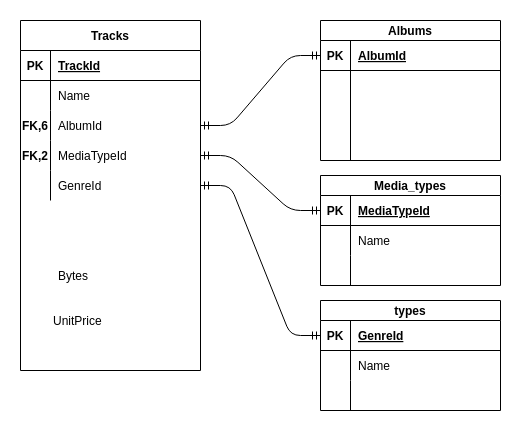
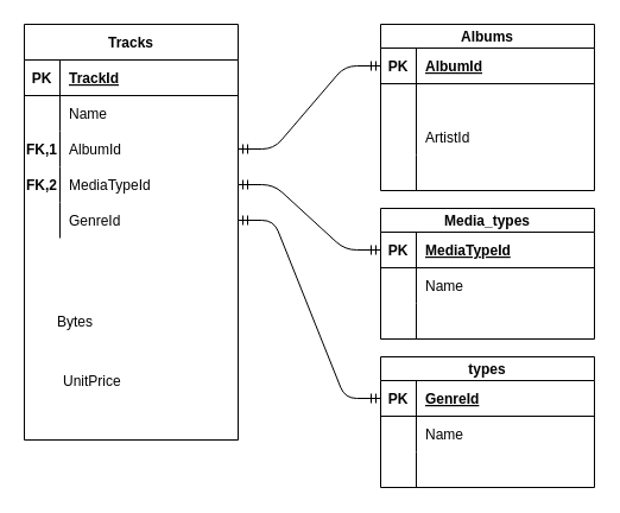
  <mxCell id="0" />
  <mxCell id="1" parent="0" />
  <mxCell id="2" value="Tracks" style="shape=table;startSize=30;container=1;collapsible=1;childLayout=tableLayout;fixedRows=1;rowLines=0;fontStyle=1;align=center;resizeLast=1;" parent="1" vertex="1"><mxGeometry x="20" y="20" width="180" height="350" as="geometry" /></mxCell>
  <mxCell id="3" value="" style="shape=partialRectangle;collapsible=0;dropTarget=0;pointerEvents=0;fillColor=none;top=0;left=0;bottom=1;right=0;points=[[0,0.5],[1,0.5]];portConstraint=eastwest;" parent="2" vertex="1"><mxGeometry y="30" width="180" height="30" as="geometry" /></mxCell>
  <mxCell id="4" value="PK" style="shape=partialRectangle;connectable=0;fillColor=none;top=0;left=0;bottom=0;right=0;fontStyle=1;overflow=hidden;" parent="3" vertex="1"><mxGeometry width="30" height="30" as="geometry"><mxRectangle width="30" height="30" as="alternateBounds" /></mxGeometry></mxCell>
  <mxCell id="5" value="TrackId" style="shape=partialRectangle;connectable=0;fillColor=none;top=0;left=0;bottom=0;right=0;align=left;spacingLeft=6;fontStyle=5;overflow=hidden;" parent="3" vertex="1"><mxGeometry x="30" width="150" height="30" as="geometry"><mxRectangle width="150" height="30" as="alternateBounds" /></mxGeometry></mxCell>
  <mxCell id="6" value="" style="shape=partialRectangle;collapsible=0;dropTarget=0;pointerEvents=0;fillColor=none;top=0;left=0;bottom=0;right=0;points=[[0,0.5],[1,0.5]];portConstraint=eastwest;" parent="2" vertex="1"><mxGeometry y="60" width="180" height="30" as="geometry" /></mxCell>
  <mxCell id="7" value="" style="shape=partialRectangle;connectable=0;fillColor=none;top=0;left=0;bottom=0;right=0;editable=1;overflow=hidden;" parent="6" vertex="1"><mxGeometry width="30" height="30" as="geometry"><mxRectangle width="30" height="30" as="alternateBounds" /></mxGeometry></mxCell>
  <mxCell id="8" value="Name" style="shape=partialRectangle;connectable=0;fillColor=none;top=0;left=0;bottom=0;right=0;align=left;spacingLeft=6;overflow=hidden;" parent="6" vertex="1"><mxGeometry x="30" width="150" height="30" as="geometry"><mxRectangle width="150" height="30" as="alternateBounds" /></mxGeometry></mxCell>
  <mxCell id="9" value="" style="shape=partialRectangle;collapsible=0;dropTarget=0;pointerEvents=0;fillColor=none;top=0;left=0;bottom=0;right=0;points=[[0,0.5],[1,0.5]];portConstraint=eastwest;" parent="2" vertex="1"><mxGeometry y="90" width="180" height="30" as="geometry" /></mxCell>
  <mxCell id="10" value="" style="shape=partialRectangle;connectable=0;fillColor=none;top=0;left=0;bottom=0;right=0;editable=1;overflow=hidden;" parent="9" vertex="1"><mxGeometry width="30" height="30" as="geometry"><mxRectangle width="30" height="30" as="alternateBounds" /></mxGeometry></mxCell>
  <mxCell id="11" value="AlbumId" style="shape=partialRectangle;connectable=0;fillColor=none;top=0;left=0;bottom=0;right=0;align=left;spacingLeft=6;overflow=hidden;" parent="9" vertex="1"><mxGeometry x="30" width="150" height="30" as="geometry"><mxRectangle width="150" height="30" as="alternateBounds" /></mxGeometry></mxCell>
  <mxCell id="12" value="" style="shape=partialRectangle;collapsible=0;dropTarget=0;pointerEvents=0;fillColor=none;top=0;left=0;bottom=0;right=0;points=[[0,0.5],[1,0.5]];portConstraint=eastwest;" parent="2" vertex="1"><mxGeometry y="120" width="180" height="30" as="geometry" /></mxCell>
  <mxCell id="13" value="" style="shape=partialRectangle;connectable=0;fillColor=none;top=0;left=0;bottom=0;right=0;editable=1;overflow=hidden;" parent="12" vertex="1"><mxGeometry width="30" height="30" as="geometry"><mxRectangle width="30" height="30" as="alternateBounds" /></mxGeometry></mxCell>
  <mxCell id="14" value="MediaTypeId" style="shape=partialRectangle;connectable=0;fillColor=none;top=0;left=0;bottom=0;right=0;align=left;spacingLeft=6;overflow=hidden;" parent="12" vertex="1"><mxGeometry x="30" width="150" height="30" as="geometry"><mxRectangle width="150" height="30" as="alternateBounds" /></mxGeometry></mxCell>
  <mxCell id="15" value="" style="shape=partialRectangle;collapsible=0;dropTarget=0;pointerEvents=0;fillColor=none;top=0;left=0;bottom=0;right=0;points=[[0,0.5],[1,0.5]];portConstraint=eastwest;" parent="2" vertex="1"><mxGeometry y="150" width="180" height="30" as="geometry" /></mxCell>
  <mxCell id="16" value="" style="shape=partialRectangle;connectable=0;fillColor=none;top=0;left=0;bottom=0;right=0;editable=1;overflow=hidden;fontStyle=1" parent="15" vertex="1"><mxGeometry width="30" height="30" as="geometry"><mxRectangle width="30" height="30" as="alternateBounds" /></mxGeometry></mxCell>
  <mxCell id="17" value="GenreId" style="shape=partialRectangle;connectable=0;fillColor=none;top=0;left=0;bottom=0;right=0;align=left;spacingLeft=6;overflow=hidden;" parent="15" vertex="1"><mxGeometry x="30" width="150" height="30" as="geometry"><mxRectangle width="150" height="30" as="alternateBounds" /></mxGeometry></mxCell>
  <mxCell id="18" value="" style="shape=partialRectangle;collapsible=0;dropTarget=0;pointerEvents=0;fillColor=none;top=0;left=0;bottom=0;right=0;points=[[0,0.5],[1,0.5]];portConstraint=eastwest;" parent="2" vertex="1"><mxGeometry y="180" width="180" height="30" as="geometry" /></mxCell>
  <mxCell id="19" value="" style="shape=partialRectangle;connectable=0;fillColor=none;top=0;left=0;bottom=0;right=0;editable=1;overflow=hidden;fontStyle=1" parent="18" vertex="1"><mxGeometry width="30" height="30" as="geometry"><mxRectangle width="30" height="30" as="alternateBounds" /></mxGeometry></mxCell>
- <mxCell id="20" value="Bytes" style="shape=partialRectangle;connectable=0;fillColor=none;top=0;left=0;bottom=0;right=0;align=left;spacingLeft=6;overflow=hidden;" parent="1" vertex="1"><mxGeometry x="50" y="260" width="150" height="30" as="geometry"><mxRectangle width="150" height="30" as="alternateBounds" /></mxGeometry></mxCell>
+ <mxCell id="20" value="Bytes" style="shape=partialRectangle;connectable=0;fillColor=none;top=0;left=0;bottom=0;right=0;align=left;spacingLeft=6;overflow=hidden;" parent="1" vertex="1"><mxGeometry x="40" y="255" width="150" height="30" as="geometry"><mxRectangle width="150" height="30" as="alternateBounds" /></mxGeometry></mxCell>
  <mxCell id="21" value="UnitPrice" style="shape=partialRectangle;connectable=0;fillColor=none;top=0;left=0;bottom=0;right=0;align=left;spacingLeft=6;overflow=hidden;" parent="1" vertex="1"><mxGeometry x="45" y="305" width="150" height="30" as="geometry"><mxRectangle width="150" height="30" as="alternateBounds" /></mxGeometry></mxCell>
  <mxCell id="22" value="FK,2" style="shape=partialRectangle;connectable=0;fillColor=none;top=0;left=0;bottom=0;right=0;editable=1;overflow=hidden;fontStyle=1" parent="1" vertex="1"><mxGeometry x="20" y="140" width="30" height="30" as="geometry"><mxRectangle width="30" height="30" as="alternateBounds" /></mxGeometry></mxCell>
- <mxCell id="23" value="FK,6" style="shape=partialRectangle;connectable=0;fillColor=none;top=0;left=0;bottom=0;right=0;editable=1;overflow=hidden;fontStyle=1" parent="1" vertex="1"><mxGeometry x="20" y="110" width="30" height="30" as="geometry"><mxRectangle width="30" height="30" as="alternateBounds" /></mxGeometry></mxCell>
+ <mxCell id="23" value="FK,1" style="shape=partialRectangle;connectable=0;fillColor=none;top=0;left=0;bottom=0;right=0;editable=1;overflow=hidden;fontStyle=1" parent="1" vertex="1"><mxGeometry x="20" y="110" width="30" height="30" as="geometry"><mxRectangle width="30" height="30" as="alternateBounds" /></mxGeometry></mxCell>
  <mxCell id="24" value="Albums" style="shape=table;startSize=20;container=1;collapsible=1;childLayout=tableLayout;fixedRows=1;rowLines=0;fontStyle=1;align=center;resizeLast=1;" parent="1" vertex="1"><mxGeometry x="320" y="20" width="180" height="140" as="geometry" /></mxCell>
  <mxCell id="25" value="" style="shape=partialRectangle;collapsible=0;dropTarget=0;pointerEvents=0;fillColor=none;top=0;left=0;bottom=1;right=0;points=[[0,0.5],[1,0.5]];portConstraint=eastwest;" parent="24" vertex="1"><mxGeometry y="20" width="180" height="30" as="geometry" /></mxCell>
  <mxCell id="26" value="PK" style="shape=partialRectangle;connectable=0;fillColor=none;top=0;left=0;bottom=0;right=0;fontStyle=1;overflow=hidden;" parent="25" vertex="1"><mxGeometry width="30" height="30" as="geometry"><mxRectangle width="30" height="30" as="alternateBounds" /></mxGeometry></mxCell>
  <mxCell id="27" value="AlbumId" style="shape=partialRectangle;connectable=0;fillColor=none;top=0;left=0;bottom=0;right=0;align=left;spacingLeft=6;fontStyle=5;overflow=hidden;" parent="25" vertex="1"><mxGeometry x="30" width="150" height="30" as="geometry"><mxRectangle width="150" height="30" as="alternateBounds" /></mxGeometry></mxCell>
  <mxCell id="28" value="" style="shape=partialRectangle;collapsible=0;dropTarget=0;pointerEvents=0;fillColor=none;top=0;left=0;bottom=0;right=0;points=[[0,0.5],[1,0.5]];portConstraint=eastwest;" parent="24" vertex="1"><mxGeometry y="50" width="180" height="30" as="geometry" /></mxCell>
  <mxCell id="29" value="" style="shape=partialRectangle;connectable=0;fillColor=none;top=0;left=0;bottom=0;right=0;editable=1;overflow=hidden;" parent="28" vertex="1"><mxGeometry width="30" height="30" as="geometry"><mxRectangle width="30" height="30" as="alternateBounds" /></mxGeometry></mxCell>
  <mxCell id="30" value="" style="shape=partialRectangle;collapsible=0;dropTarget=0;pointerEvents=0;fillColor=none;top=0;left=0;bottom=0;right=0;points=[[0,0.5],[1,0.5]];portConstraint=eastwest;" parent="24" vertex="1"><mxGeometry y="80" width="180" height="30" as="geometry" /></mxCell>
  <mxCell id="31" value="" style="shape=partialRectangle;connectable=0;fillColor=none;top=0;left=0;bottom=0;right=0;editable=1;overflow=hidden;" parent="30" vertex="1"><mxGeometry width="30" height="30" as="geometry"><mxRectangle width="30" height="30" as="alternateBounds" /></mxGeometry></mxCell>
+ <mxCell id="32" value="ArtistId" style="shape=partialRectangle;connectable=0;fillColor=none;top=0;left=0;bottom=0;right=0;align=left;spacingLeft=6;overflow=hidden;" parent="30" vertex="1"><mxGeometry x="30" width="150" height="30" as="geometry"><mxRectangle width="150" height="30" as="alternateBounds" /></mxGeometry></mxCell>
  <mxCell id="33" value="" style="shape=partialRectangle;collapsible=0;dropTarget=0;pointerEvents=0;fillColor=none;top=0;left=0;bottom=0;right=0;points=[[0,0.5],[1,0.5]];portConstraint=eastwest;" parent="24" vertex="1"><mxGeometry y="110" width="180" height="30" as="geometry" /></mxCell>
  <mxCell id="34" value="" style="shape=partialRectangle;connectable=0;fillColor=none;top=0;left=0;bottom=0;right=0;editable=1;overflow=hidden;fontStyle=1" parent="33" vertex="1"><mxGeometry width="30" height="30" as="geometry"><mxRectangle width="30" height="30" as="alternateBounds" /></mxGeometry></mxCell>
  <mxCell id="35" value="" style="shape=partialRectangle;connectable=0;fillColor=none;top=0;left=0;bottom=0;right=0;align=left;spacingLeft=6;overflow=hidden;" parent="33" vertex="1"><mxGeometry x="30" width="150" height="30" as="geometry"><mxRectangle width="150" height="30" as="alternateBounds" /></mxGeometry></mxCell>
  <mxCell id="36" value="Media_types" style="shape=table;startSize=20;container=1;collapsible=1;childLayout=tableLayout;fixedRows=1;rowLines=0;fontStyle=1;align=center;resizeLast=1;" parent="1" vertex="1"><mxGeometry x="320" y="175" width="180" height="110" as="geometry" /></mxCell>
  <mxCell id="37" value="" style="shape=partialRectangle;collapsible=0;dropTarget=0;pointerEvents=0;fillColor=none;top=0;left=0;bottom=1;right=0;points=[[0,0.5],[1,0.5]];portConstraint=eastwest;" parent="36" vertex="1"><mxGeometry y="20" width="180" height="30" as="geometry" /></mxCell>
  <mxCell id="38" value="PK" style="shape=partialRectangle;connectable=0;fillColor=none;top=0;left=0;bottom=0;right=0;fontStyle=1;overflow=hidden;" parent="37" vertex="1"><mxGeometry width="30" height="30" as="geometry"><mxRectangle width="30" height="30" as="alternateBounds" /></mxGeometry></mxCell>
  <mxCell id="39" value="MediaTypeId" style="shape=partialRectangle;connectable=0;fillColor=none;top=0;left=0;bottom=0;right=0;align=left;spacingLeft=6;fontStyle=5;overflow=hidden;" parent="37" vertex="1"><mxGeometry x="30" width="150" height="30" as="geometry"><mxRectangle width="150" height="30" as="alternateBounds" /></mxGeometry></mxCell>
  <mxCell id="40" value="" style="shape=partialRectangle;collapsible=0;dropTarget=0;pointerEvents=0;fillColor=none;top=0;left=0;bottom=0;right=0;points=[[0,0.5],[1,0.5]];portConstraint=eastwest;" parent="36" vertex="1"><mxGeometry y="50" width="180" height="30" as="geometry" /></mxCell>
  <mxCell id="41" value="" style="shape=partialRectangle;connectable=0;fillColor=none;top=0;left=0;bottom=0;right=0;editable=1;overflow=hidden;" parent="40" vertex="1"><mxGeometry width="30" height="30" as="geometry"><mxRectangle width="30" height="30" as="alternateBounds" /></mxGeometry></mxCell>
  <mxCell id="42" value="Name" style="shape=partialRectangle;connectable=0;fillColor=none;top=0;left=0;bottom=0;right=0;align=left;spacingLeft=6;overflow=hidden;" parent="40" vertex="1"><mxGeometry x="30" width="150" height="30" as="geometry"><mxRectangle width="150" height="30" as="alternateBounds" /></mxGeometry></mxCell>
  <mxCell id="43" value="" style="shape=partialRectangle;collapsible=0;dropTarget=0;pointerEvents=0;fillColor=none;top=0;left=0;bottom=0;right=0;points=[[0,0.5],[1,0.5]];portConstraint=eastwest;" parent="36" vertex="1"><mxGeometry y="80" width="180" height="30" as="geometry" /></mxCell>
  <mxCell id="44" value="" style="shape=partialRectangle;connectable=0;fillColor=none;top=0;left=0;bottom=0;right=0;editable=1;overflow=hidden;fontStyle=1" parent="43" vertex="1"><mxGeometry width="30" height="30" as="geometry"><mxRectangle width="30" height="30" as="alternateBounds" /></mxGeometry></mxCell>
  <mxCell id="45" value="" style="shape=partialRectangle;connectable=0;fillColor=none;top=0;left=0;bottom=0;right=0;align=left;spacingLeft=6;overflow=hidden;" parent="43" vertex="1"><mxGeometry x="30" width="150" height="30" as="geometry"><mxRectangle width="150" height="30" as="alternateBounds" /></mxGeometry></mxCell>
  <mxCell id="46" value="types" style="shape=table;startSize=20;container=1;collapsible=1;childLayout=tableLayout;fixedRows=1;rowLines=0;fontStyle=1;align=center;resizeLast=1;" parent="1" vertex="1"><mxGeometry x="320" y="300" width="180" height="110" as="geometry" /></mxCell>
  <mxCell id="47" value="" style="shape=partialRectangle;collapsible=0;dropTarget=0;pointerEvents=0;fillColor=none;top=0;left=0;bottom=1;right=0;points=[[0,0.5],[1,0.5]];portConstraint=eastwest;" parent="46" vertex="1"><mxGeometry y="20" width="180" height="30" as="geometry" /></mxCell>
  <mxCell id="48" value="PK" style="shape=partialRectangle;connectable=0;fillColor=none;top=0;left=0;bottom=0;right=0;fontStyle=1;overflow=hidden;" parent="47" vertex="1"><mxGeometry width="30" height="30" as="geometry"><mxRectangle width="30" height="30" as="alternateBounds" /></mxGeometry></mxCell>
  <mxCell id="49" value="GenreId" style="shape=partialRectangle;connectable=0;fillColor=none;top=0;left=0;bottom=0;right=0;align=left;spacingLeft=6;fontStyle=5;overflow=hidden;" parent="47" vertex="1"><mxGeometry x="30" width="150" height="30" as="geometry"><mxRectangle width="150" height="30" as="alternateBounds" /></mxGeometry></mxCell>
  <mxCell id="50" value="" style="shape=partialRectangle;collapsible=0;dropTarget=0;pointerEvents=0;fillColor=none;top=0;left=0;bottom=0;right=0;points=[[0,0.5],[1,0.5]];portConstraint=eastwest;" parent="46" vertex="1"><mxGeometry y="50" width="180" height="30" as="geometry" /></mxCell>
  <mxCell id="51" value="" style="shape=partialRectangle;connectable=0;fillColor=none;top=0;left=0;bottom=0;right=0;editable=1;overflow=hidden;" parent="50" vertex="1"><mxGeometry width="30" height="30" as="geometry"><mxRectangle width="30" height="30" as="alternateBounds" /></mxGeometry></mxCell>
  <mxCell id="52" value="Name" style="shape=partialRectangle;connectable=0;fillColor=none;top=0;left=0;bottom=0;right=0;align=left;spacingLeft=6;overflow=hidden;" parent="50" vertex="1"><mxGeometry x="30" width="150" height="30" as="geometry"><mxRectangle width="150" height="30" as="alternateBounds" /></mxGeometry></mxCell>
  <mxCell id="53" value="" style="shape=partialRectangle;collapsible=0;dropTarget=0;pointerEvents=0;fillColor=none;top=0;left=0;bottom=0;right=0;points=[[0,0.5],[1,0.5]];portConstraint=eastwest;" parent="46" vertex="1"><mxGeometry y="80" width="180" height="30" as="geometry" /></mxCell>
  <mxCell id="54" value="" style="shape=partialRectangle;connectable=0;fillColor=none;top=0;left=0;bottom=0;right=0;editable=1;overflow=hidden;fontStyle=1" parent="53" vertex="1"><mxGeometry width="30" height="30" as="geometry"><mxRectangle width="30" height="30" as="alternateBounds" /></mxGeometry></mxCell>
  <mxCell id="55" value="" style="shape=partialRectangle;connectable=0;fillColor=none;top=0;left=0;bottom=0;right=0;align=left;spacingLeft=6;overflow=hidden;" parent="53" vertex="1"><mxGeometry x="30" width="150" height="30" as="geometry"><mxRectangle width="150" height="30" as="alternateBounds" /></mxGeometry></mxCell>
  <mxCell id="56" value="" style="edgeStyle=entityRelationEdgeStyle;fontSize=12;html=1;endArrow=ERmandOne;startArrow=ERmandOne;entryX=0;entryY=0.5;entryDx=0;entryDy=0;exitX=1;exitY=0.5;exitDx=0;exitDy=0;" parent="1" source="9" edge="1"><mxGeometry width="100" height="100" relative="1" as="geometry"><mxPoint x="200" y="220" as="sourcePoint" /><mxPoint x="320" y="55" as="targetPoint" /></mxGeometry></mxCell>
  <mxCell id="57" value="" style="edgeStyle=entityRelationEdgeStyle;fontSize=12;html=1;endArrow=ERmandOne;startArrow=ERmandOne;entryX=0;entryY=0.5;entryDx=0;entryDy=0;exitX=1;exitY=0.5;exitDx=0;exitDy=0;" parent="1" source="12" target="37" edge="1"><mxGeometry width="100" height="100" relative="1" as="geometry"><mxPoint x="210" y="230" as="sourcePoint" /><mxPoint x="330" y="65" as="targetPoint" /></mxGeometry></mxCell>
  <mxCell id="58" value="" style="edgeStyle=entityRelationEdgeStyle;fontSize=12;html=1;endArrow=ERmandOne;startArrow=ERmandOne;entryX=0;entryY=0.5;entryDx=0;entryDy=0;exitX=1;exitY=0.5;exitDx=0;exitDy=0;" parent="1" source="15" target="47" edge="1"><mxGeometry width="100" height="100" relative="1" as="geometry"><mxPoint x="200" y="185" as="sourcePoint" /><mxPoint x="320" y="20" as="targetPoint" /></mxGeometry></mxCell>
